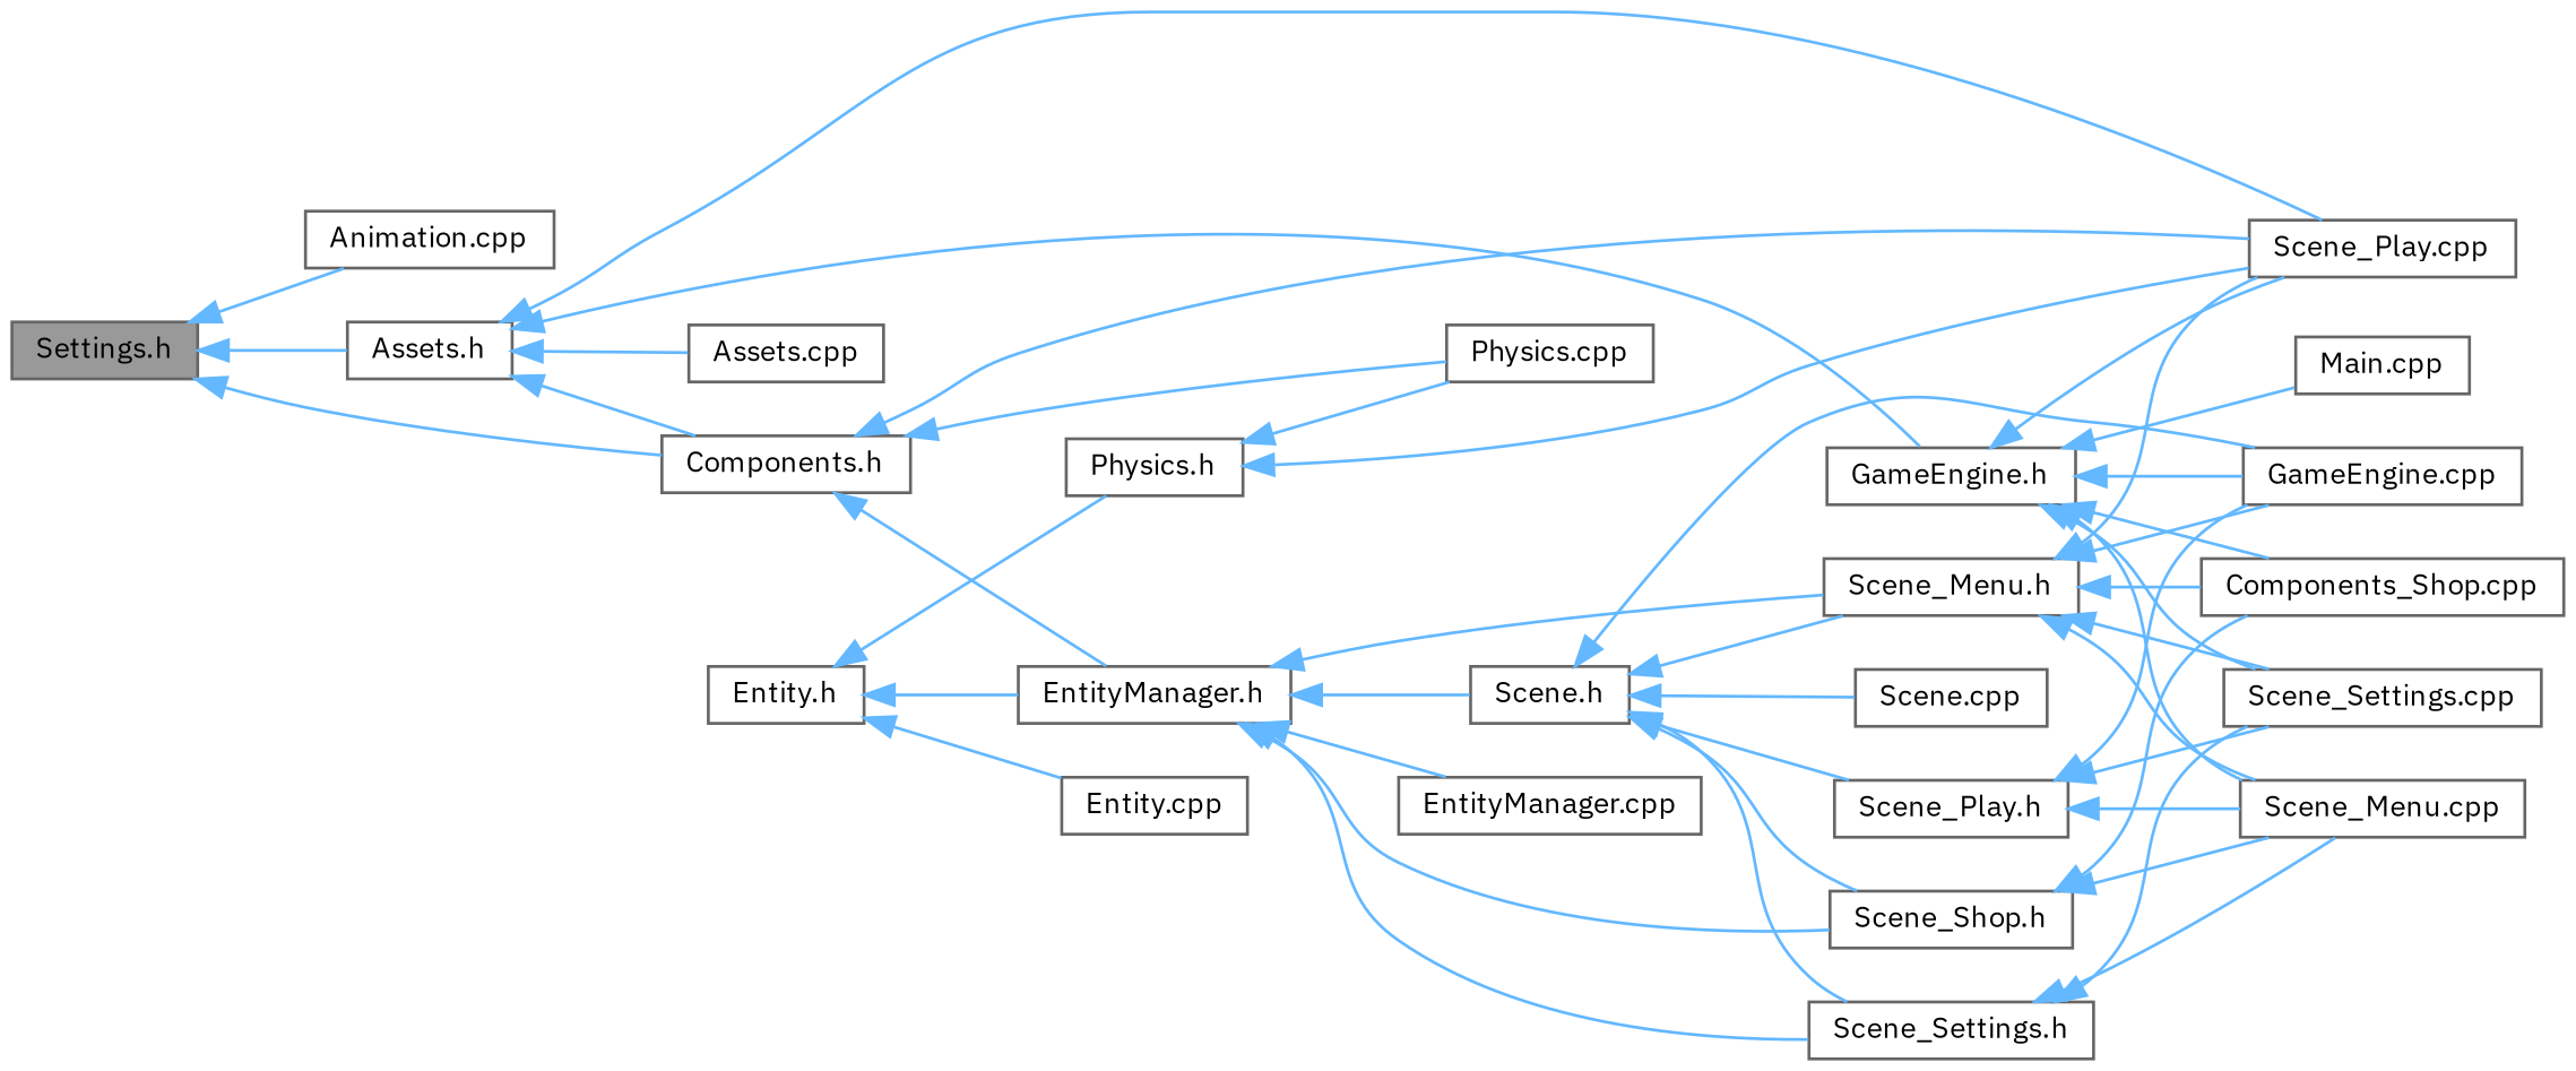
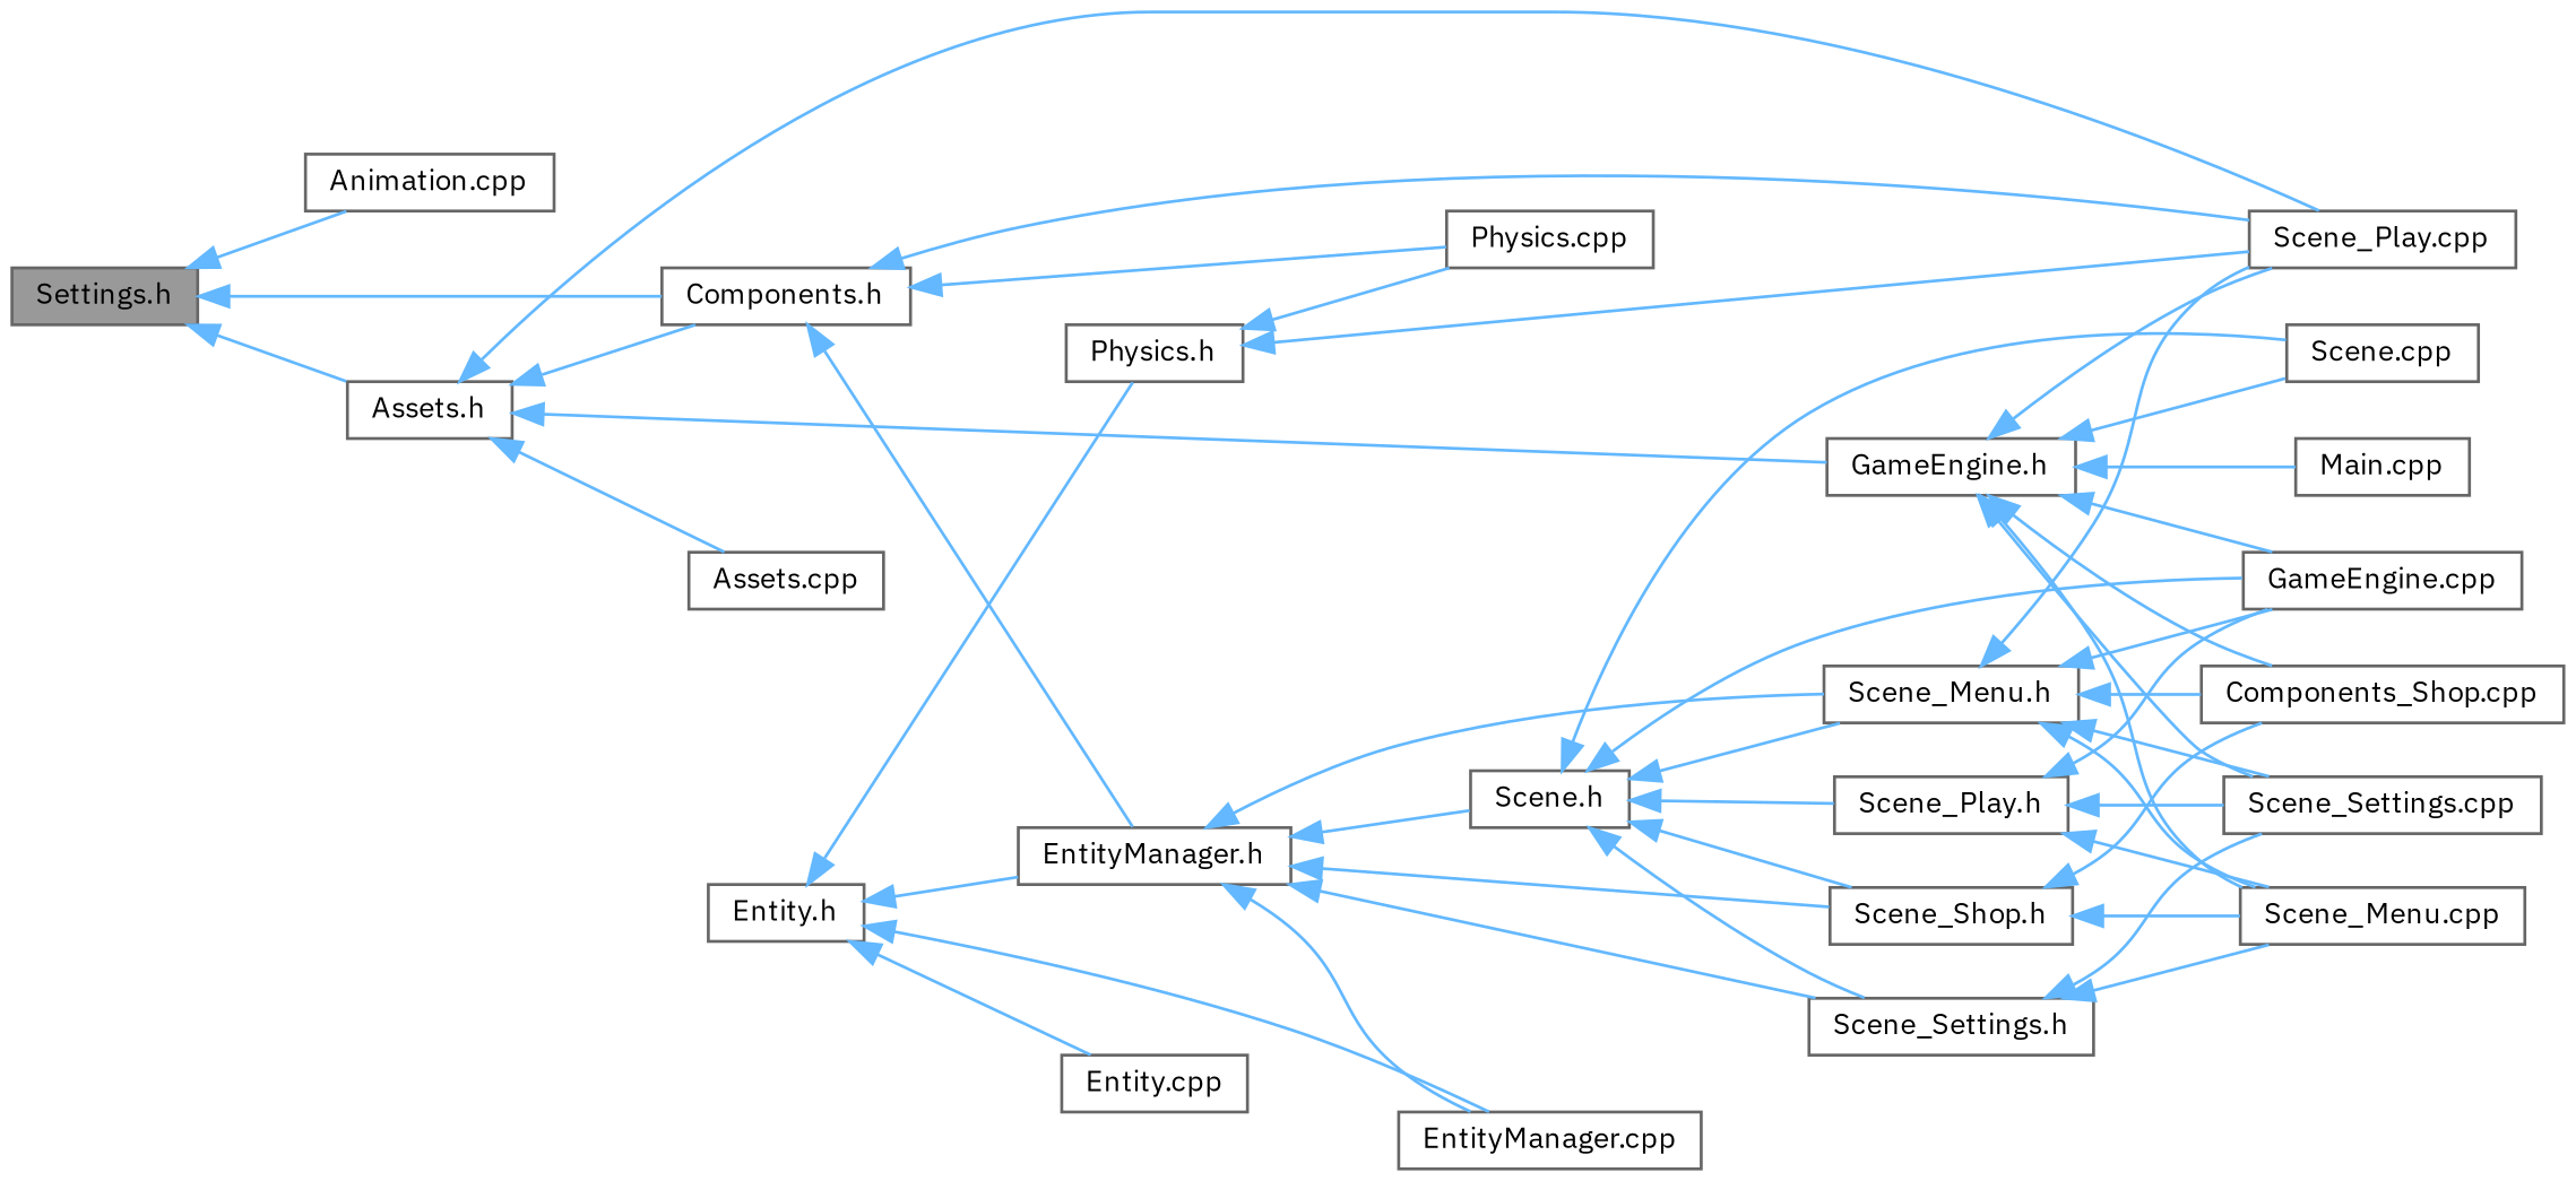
  digraph {
    fontname="IBM Plex Sans"
    rankdir=LR
    node [color=grey40 fillcolor=white fontname="IBM Plex Sans" fontsize=10 shape=box style=filled]
    edge [color=steelblue1 dir=back fontname="IBM Plex Sans" fontsize=10 labelfontname=Helvetica labelfontsize=10 style=solid]
    n1 [color=gray40 fillcolor=grey60 fontcolor=black height=0.2 label="Settings.h" width=0.4]
    n2 [height=0.2 label="Animation.cpp" width=0.4]
    n3 [height=0.2 label="Assets.h" width=0.4]
    n4 [height=0.2 label="Components.h" width=0.4]
    n5 [height=0.2 label="Assets.cpp" width=0.4]
    n6 [height=0.2 label="Scene_Play.cpp" width=0.4]
    n7 [height=0.2 label="GameEngine.h" width=0.4]
    n8 [height=0.2 label="Physics.cpp" width=0.4]
    n9 [height=0.2 label="EntityManager.h" width=0.4]
    n10 [height=0.2 label="GameEngine.cpp" width=0.4]
    n11 [height=0.2 label="Scene.cpp" width=0.4]
    n12 [height=0.2 label="Scene_Menu.cpp" width=0.4]
    n13 [height=0.2 label="Scene_Settings.cpp" width=0.4]
    n14 [height=0.2 label="Components_Shop.cpp" width=0.4]
    n15 [height=0.2 label="Main.cpp" width=0.4]
    n16 [height=0.2 label="Entity.h" width=0.4]
    n17 [height=0.2 label="Entity.cpp" width=0.4]
    n18 [height=0.2 label="EntityManager.cpp" width=0.4]
    n19 [height=0.2 label="Physics.h" width=0.4]
    n20 [height=0.2 label="Scene.h" width=0.4]
    n21 [height=0.2 label="Scene_Menu.h" width=0.4]
    n22 [height=0.2 label="Scene_Settings.h" width=0.4]
    n23 [height=0.2 label="Scene_Shop.h" width=0.4]
    n24 [height=0.2 label="Scene_Play.h" width=0.4]
    n1 -> n2
    n1 -> n3
    n1 -> n4
    n3 -> n4
    n3 -> n5
    n3 -> n6
    n3 -> n7
    n4 -> n6
    n4 -> n8
    n4 -> n9
    n7 -> n6
    n7 -> n10
+   n7 -> n11
    n7 -> n12
    n7 -> n13
    n7 -> n14
    n7 -> n15
    n9 -> n18
    n9 -> n20
    n9 -> n21
    n9 -> n22
    n9 -> n23
    n16 -> n9
    n16 -> n17
+   n16 -> n18
    n16 -> n19
    n19 -> n6
    n19 -> n8
    n20 -> n10
    n20 -> n11
    n20 -> n21
    n20 -> n22
    n20 -> n23
    n20 -> n24
    n21 -> n6
    n21 -> n10
    n21 -> n12
    n21 -> n13
    n21 -> n14
    n22 -> n12
    n22 -> n13
    n23 -> n12
    n23 -> n14
    n24 -> n10
    n24 -> n12
    n24 -> n13
  }
